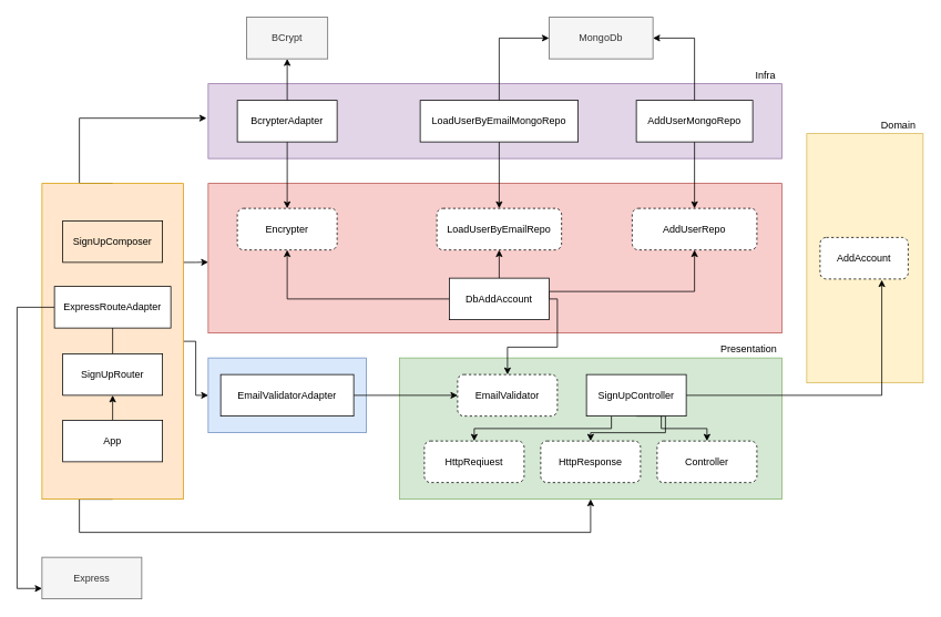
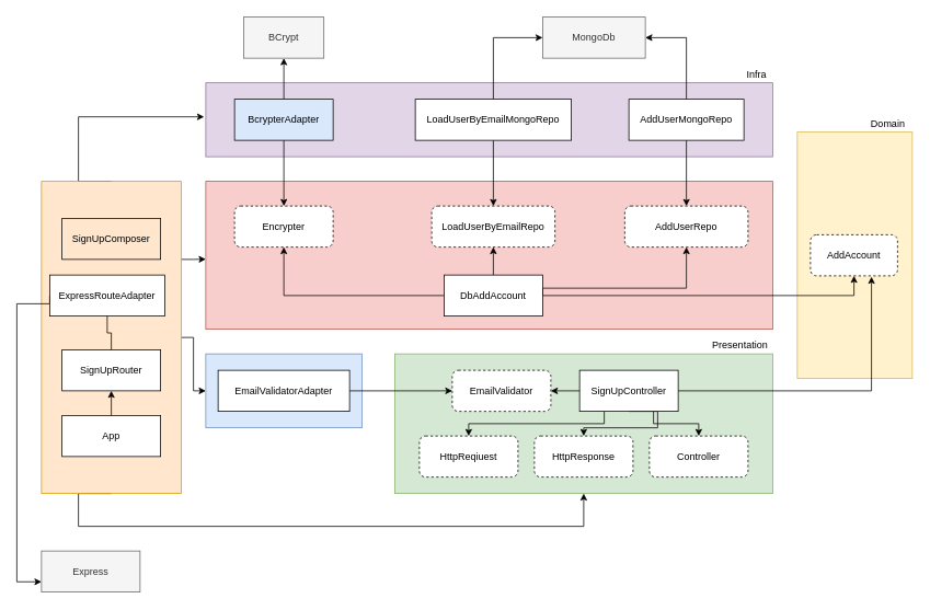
  <mxCell id="0" />
  <mxCell id="1" parent="0" />
  <mxCell id="2" value="" style="rounded=0;whiteSpace=wrap;html=1;fillColor=#f8cecc;strokeColor=#b85450;" vertex="1" parent="1"><mxGeometry x="250" y="220" width="690" height="180" as="geometry" /></mxCell>
  <mxCell id="3" value="" style="rounded=0;whiteSpace=wrap;html=1;fillColor=#e1d5e7;strokeColor=#9673a6;" vertex="1" parent="1"><mxGeometry x="250" y="100" width="690" height="90" as="geometry" /></mxCell>
  <mxCell id="4" value="" style="rounded=0;whiteSpace=wrap;html=1;fillColor=#d5e8d4;strokeColor=#82b366;" vertex="1" parent="1"><mxGeometry x="480" y="430" width="460" height="170" as="geometry" /></mxCell>
  <mxCell id="5" value="" style="rounded=0;whiteSpace=wrap;html=1;fillColor=#dae8fc;strokeColor=#6c8ebf;" vertex="1" parent="1"><mxGeometry x="250" y="430" width="190" height="90" as="geometry" /></mxCell>
  <mxCell id="6" value="" style="rounded=0;whiteSpace=wrap;html=1;fillColor=#fff2cc;strokeColor=#d6b656;" vertex="1" parent="1"><mxGeometry x="970" y="160" width="140" height="300" as="geometry" /></mxCell>
  <mxCell id="7" style="edgeStyle=orthogonalEdgeStyle;rounded=0;sketch=0;jumpStyle=none;html=1;entryX=-0.003;entryY=0.46;entryDx=0;entryDy=0;entryPerimeter=0;shadow=0;strokeColor=default;exitX=0.5;exitY=0;exitDx=0;exitDy=0;" edge="1" parent="1" source="11" target="3"><mxGeometry relative="1" as="geometry"><Array as="points"><mxPoint x="95" y="141" /></Array></mxGeometry></mxCell>
  <mxCell id="8" style="edgeStyle=orthogonalEdgeStyle;rounded=0;sketch=0;jumpStyle=none;html=1;exitX=1;exitY=0.5;exitDx=0;exitDy=0;shadow=0;strokeColor=default;entryX=0;entryY=0.5;entryDx=0;entryDy=0;" edge="1" parent="1" source="11" target="5"><mxGeometry relative="1" as="geometry"><mxPoint x="210" y="470" as="targetPoint" /></mxGeometry></mxCell>
  <mxCell id="9" style="edgeStyle=orthogonalEdgeStyle;rounded=0;sketch=0;jumpStyle=none;html=1;exitX=0.5;exitY=1;exitDx=0;exitDy=0;entryX=0.5;entryY=1;entryDx=0;entryDy=0;shadow=0;strokeColor=default;" edge="1" parent="1" source="11" target="4"><mxGeometry relative="1" as="geometry"><Array as="points"><mxPoint x="95" y="640" /><mxPoint x="710" y="640" /></Array></mxGeometry></mxCell>
  <mxCell id="10" style="edgeStyle=orthogonalEdgeStyle;rounded=0;sketch=0;jumpStyle=none;html=1;exitX=1;exitY=0.25;exitDx=0;exitDy=0;entryX=0;entryY=0.526;entryDx=0;entryDy=0;entryPerimeter=0;shadow=0;strokeColor=default;" edge="1" parent="1" source="11" target="2"><mxGeometry relative="1" as="geometry" /></mxCell>
  <mxCell id="11" value="" style="rounded=0;whiteSpace=wrap;html=1;fillColor=#ffe6cc;strokeColor=#d79b00;" vertex="1" parent="1"><mxGeometry x="50" y="220" width="170" height="380" as="geometry" /></mxCell>
  <mxCell id="12" style="edgeStyle=none;html=1;exitX=1;exitY=0.5;exitDx=0;exitDy=0;entryX=0;entryY=0.5;entryDx=0;entryDy=0;" edge="1" parent="1" source="13" target="20"><mxGeometry relative="1" as="geometry" /></mxCell>
  <mxCell id="13" value="EmailValidatorAdapter" style="rounded=0;whiteSpace=wrap;html=1;" vertex="1" parent="1"><mxGeometry x="265" y="450" width="160" height="50" as="geometry" /></mxCell>
+ <mxCell id="14" style="edgeStyle=none;html=1;" edge="1" parent="1" source="19" target="20"><mxGeometry relative="1" as="geometry" /></mxCell>
  <mxCell id="15" style="edgeStyle=orthogonalEdgeStyle;sketch=0;jumpStyle=none;html=1;exitX=0.25;exitY=1;exitDx=0;exitDy=0;entryX=0.5;entryY=0;entryDx=0;entryDy=0;shadow=0;strokeColor=default;rounded=0;" edge="1" parent="1" source="19" target="21"><mxGeometry relative="1" as="geometry" /></mxCell>
  <mxCell id="16" style="edgeStyle=orthogonalEdgeStyle;rounded=0;sketch=0;jumpStyle=none;html=1;exitX=0.75;exitY=1;exitDx=0;exitDy=0;shadow=0;strokeColor=default;" edge="1" parent="1" source="19" target="23"><mxGeometry relative="1" as="geometry" /></mxCell>
  <mxCell id="17" style="edgeStyle=orthogonalEdgeStyle;rounded=0;sketch=0;jumpStyle=none;html=1;exitX=0.5;exitY=1;exitDx=0;exitDy=0;entryX=0.5;entryY=0;entryDx=0;entryDy=0;shadow=0;strokeColor=default;" edge="1" parent="1" source="19" target="22"><mxGeometry relative="1" as="geometry"><Array as="points"><mxPoint x="800" y="520" /><mxPoint x="710" y="520" /></Array></mxGeometry></mxCell>
  <mxCell id="18" style="edgeStyle=orthogonalEdgeStyle;rounded=0;sketch=0;jumpStyle=none;html=1;exitX=1;exitY=0.5;exitDx=0;exitDy=0;entryX=0.701;entryY=1.023;entryDx=0;entryDy=0;entryPerimeter=0;shadow=0;strokeColor=default;" edge="1" parent="1" source="19" target="33"><mxGeometry relative="1" as="geometry" /></mxCell>
  <mxCell id="19" value="SignUpController" style="rounded=0;whiteSpace=wrap;html=1;" vertex="1" parent="1"><mxGeometry x="705" y="450" width="120" height="50" as="geometry" /></mxCell>
  <mxCell id="20" value="EmailValidator" style="rounded=1;whiteSpace=wrap;html=1;dashed=1;" vertex="1" parent="1"><mxGeometry x="550" y="450" width="120" height="50" as="geometry" /></mxCell>
  <mxCell id="21" value="HttpReqiuest" style="rounded=1;whiteSpace=wrap;html=1;dashed=1;" vertex="1" parent="1"><mxGeometry x="510" y="530" width="120" height="50" as="geometry" /></mxCell>
  <mxCell id="22" value="HttpResponse" style="rounded=1;whiteSpace=wrap;html=1;dashed=1;" vertex="1" parent="1"><mxGeometry x="650" y="530" width="120" height="50" as="geometry" /></mxCell>
  <mxCell id="23" value="Controller" style="rounded=1;whiteSpace=wrap;html=1;dashed=1;" vertex="1" parent="1"><mxGeometry x="790" y="530" width="120" height="50" as="geometry" /></mxCell>
  <mxCell id="24" value="Presentation" style="text;html=1;align=center;verticalAlign=middle;resizable=0;points=[];autosize=1;strokeColor=none;fillColor=none;" vertex="1" parent="1"><mxGeometry x="860" y="410" width="80" height="20" as="geometry" /></mxCell>
  <mxCell id="25" style="edgeStyle=orthogonalEdgeStyle;rounded=0;sketch=0;jumpStyle=none;html=1;exitX=0.5;exitY=0;exitDx=0;exitDy=0;shadow=0;strokeColor=default;" edge="1" parent="1" source="29" target="31"><mxGeometry relative="1" as="geometry" /></mxCell>
  <mxCell id="26" style="edgeStyle=orthogonalEdgeStyle;rounded=0;sketch=0;jumpStyle=none;html=1;exitX=0;exitY=0.5;exitDx=0;exitDy=0;shadow=0;strokeColor=default;" edge="1" parent="1" source="29" target="30"><mxGeometry relative="1" as="geometry" /></mxCell>
  <mxCell id="27" style="edgeStyle=orthogonalEdgeStyle;rounded=0;sketch=0;jumpStyle=none;html=1;exitX=1;exitY=0.5;exitDx=0;exitDy=0;entryX=0.5;entryY=1;entryDx=0;entryDy=0;shadow=0;strokeColor=default;entryPerimeter=0;" edge="1" parent="1" source="29" target="32"><mxGeometry relative="1" as="geometry"><Array as="points"><mxPoint x="660" y="350" /><mxPoint x="835" y="350" /></Array></mxGeometry></mxCell>
- <mxCell id="28" style="edgeStyle=orthogonalEdgeStyle;rounded=0;sketch=0;jumpStyle=none;html=1;exitX=1;exitY=0.5;exitDx=0;exitDy=0;shadow=0;strokeColor=default;" edge="1" parent="1" source="29" target="20"><mxGeometry relative="1" as="geometry" /></mxCell>
+ <mxCell id="28" style="edgeStyle=orthogonalEdgeStyle;rounded=0;sketch=0;jumpStyle=none;html=1;exitX=1;exitY=0.5;exitDx=0;exitDy=0;entryX=0.5;entryY=1;entryDx=0;entryDy=0;shadow=0;strokeColor=default;" edge="1" parent="1" source="29" target="33"><mxGeometry relative="1" as="geometry" /></mxCell>
  <mxCell id="29" value="DbAddAccount" style="rounded=0;whiteSpace=wrap;html=1;" vertex="1" parent="1"><mxGeometry x="540" y="334" width="120" height="50" as="geometry" /></mxCell>
  <mxCell id="30" value="Encrypter" style="rounded=1;whiteSpace=wrap;html=1;dashed=1;" vertex="1" parent="1"><mxGeometry x="285" y="250" width="120" height="50" as="geometry" /></mxCell>
  <mxCell id="31" value="LoadUserByEmailRepo" style="rounded=1;whiteSpace=wrap;html=1;dashed=1;" vertex="1" parent="1"><mxGeometry x="525" y="250" width="150" height="50" as="geometry" /></mxCell>
  <mxCell id="32" value="AddUserRepo" style="rounded=1;whiteSpace=wrap;html=1;dashed=1;" vertex="1" parent="1"><mxGeometry x="760" y="250" width="150" height="50" as="geometry" /></mxCell>
  <mxCell id="33" value="AddAccount" style="rounded=1;whiteSpace=wrap;html=1;dashed=1;" vertex="1" parent="1"><mxGeometry x="986" y="285" width="106" height="50" as="geometry" /></mxCell>
  <mxCell id="34" value="Domain" style="text;html=1;align=center;verticalAlign=middle;resizable=0;points=[];autosize=1;strokeColor=none;fillColor=none;" vertex="1" parent="1"><mxGeometry x="1050" y="140" width="60" height="20" as="geometry" /></mxCell>
  <mxCell id="35" value="" style="edgeStyle=orthogonalEdgeStyle;rounded=0;sketch=0;jumpStyle=none;html=1;shadow=0;strokeColor=default;" edge="1" parent="1" source="37" target="30"><mxGeometry relative="1" as="geometry" /></mxCell>
  <mxCell id="36" style="edgeStyle=orthogonalEdgeStyle;rounded=0;sketch=0;jumpStyle=none;html=1;exitX=0.5;exitY=0;exitDx=0;exitDy=0;entryX=0.5;entryY=1;entryDx=0;entryDy=0;shadow=0;strokeColor=default;" edge="1" parent="1" source="37" target="53"><mxGeometry relative="1" as="geometry" /></mxCell>
- <mxCell id="37" value="BcrypterAdapter" style="rounded=0;whiteSpace=wrap;html=1;" vertex="1" parent="1"><mxGeometry x="285" y="120" width="120" height="50" as="geometry" /></mxCell>
+ <mxCell id="37" value="BcrypterAdapter" style="rounded=0;whiteSpace=wrap;html=1;fillColor=#dae8fc;" vertex="1" parent="1"><mxGeometry x="285" y="120" width="120" height="50" as="geometry" /></mxCell>
  <mxCell id="38" value="" style="edgeStyle=orthogonalEdgeStyle;rounded=0;sketch=0;jumpStyle=none;html=1;shadow=0;strokeColor=default;" edge="1" parent="1" source="40" target="31"><mxGeometry relative="1" as="geometry" /></mxCell>
  <mxCell id="39" style="edgeStyle=orthogonalEdgeStyle;rounded=0;sketch=0;jumpStyle=none;html=1;exitX=0.5;exitY=0;exitDx=0;exitDy=0;entryX=0;entryY=0.5;entryDx=0;entryDy=0;shadow=0;strokeColor=default;" edge="1" parent="1" source="40" target="54"><mxGeometry relative="1" as="geometry" /></mxCell>
  <mxCell id="40" value="LoadUserByEmailMongoRepo" style="rounded=0;whiteSpace=wrap;html=1;" vertex="1" parent="1"><mxGeometry x="505" y="120" width="190" height="50" as="geometry" /></mxCell>
  <mxCell id="41" value="" style="edgeStyle=orthogonalEdgeStyle;rounded=0;sketch=0;jumpStyle=none;html=1;shadow=0;strokeColor=default;" edge="1" parent="1" source="43" target="32"><mxGeometry relative="1" as="geometry" /></mxCell>
  <mxCell id="42" style="edgeStyle=orthogonalEdgeStyle;rounded=0;sketch=0;jumpStyle=none;html=1;exitX=0.5;exitY=0;exitDx=0;exitDy=0;entryX=1;entryY=0.5;entryDx=0;entryDy=0;shadow=0;strokeColor=default;" edge="1" parent="1" source="43" target="54"><mxGeometry relative="1" as="geometry" /></mxCell>
  <mxCell id="43" value="AddUserMongoRepo" style="rounded=0;whiteSpace=wrap;html=1;" vertex="1" parent="1"><mxGeometry x="765" y="120" width="140" height="50" as="geometry" /></mxCell>
  <mxCell id="44" value="Infra" style="text;html=1;align=center;verticalAlign=middle;resizable=0;points=[];autosize=1;strokeColor=none;fillColor=none;" vertex="1" parent="1"><mxGeometry x="900" y="80" width="40" height="20" as="geometry" /></mxCell>
  <mxCell id="45" value="SignUpComposer" style="rounded=0;whiteSpace=wrap;html=1;fillColor=#ffe6cc;" vertex="1" parent="1"><mxGeometry x="75" y="265" width="120" height="50" as="geometry" /></mxCell>
  <mxCell id="46" style="edgeStyle=orthogonalEdgeStyle;rounded=0;sketch=0;jumpStyle=none;html=1;exitX=0;exitY=0.5;exitDx=0;exitDy=0;entryX=0;entryY=0.75;entryDx=0;entryDy=0;shadow=0;strokeColor=default;" edge="1" parent="1" source="47" target="52"><mxGeometry relative="1" as="geometry"><Array as="points"><mxPoint x="20" y="369" /><mxPoint x="20" y="707" /></Array></mxGeometry></mxCell>
- <mxCell id="47" value="ExpressRouteAdapter" style="rounded=0;whiteSpace=wrap;html=1;" vertex="1" parent="1"><mxGeometry x="65" y="344" width="140" height="50" as="geometry" /></mxCell>
+ <mxCell id="47" value="ExpressRouteAdapter" style="rounded=0;whiteSpace=wrap;html=1;" vertex="1" parent="1"><mxGeometry x="60" y="334" width="140" height="50" as="geometry" /></mxCell>
  <mxCell id="48" value="" style="edgeStyle=orthogonalEdgeStyle;rounded=0;sketch=0;jumpStyle=none;html=1;shadow=0;strokeColor=default;endArrow=none;" edge="1" parent="1" source="49" target="47"><mxGeometry relative="1" as="geometry" /></mxCell>
  <mxCell id="49" value="SignUpRouter" style="rounded=0;whiteSpace=wrap;html=1;" vertex="1" parent="1"><mxGeometry x="75" y="425" width="120" height="50" as="geometry" /></mxCell>
  <mxCell id="50" value="" style="edgeStyle=orthogonalEdgeStyle;rounded=0;sketch=0;jumpStyle=none;html=1;shadow=0;strokeColor=default;" edge="1" parent="1" source="51" target="49"><mxGeometry relative="1" as="geometry" /></mxCell>
  <mxCell id="51" value="App" style="rounded=0;whiteSpace=wrap;html=1;" vertex="1" parent="1"><mxGeometry x="75" y="505" width="120" height="50" as="geometry" /></mxCell>
  <mxCell id="52" value="Express" style="rounded=0;whiteSpace=wrap;html=1;fillColor=#f5f5f5;fontColor=#333333;strokeColor=#666666;" vertex="1" parent="1"><mxGeometry x="50" y="670" width="120" height="50" as="geometry" /></mxCell>
  <mxCell id="53" value="BCrypt" style="rounded=0;whiteSpace=wrap;html=1;fillColor=#f5f5f5;fontColor=#333333;strokeColor=#666666;" vertex="1" parent="1"><mxGeometry x="296.25" y="20" width="97.5" height="50" as="geometry" /></mxCell>
  <mxCell id="54" value="MongoDb" style="rounded=0;whiteSpace=wrap;html=1;fillColor=#f5f5f5;fontColor=#333333;strokeColor=#666666;" vertex="1" parent="1"><mxGeometry x="660" y="20" width="125" height="50" as="geometry" /></mxCell>
